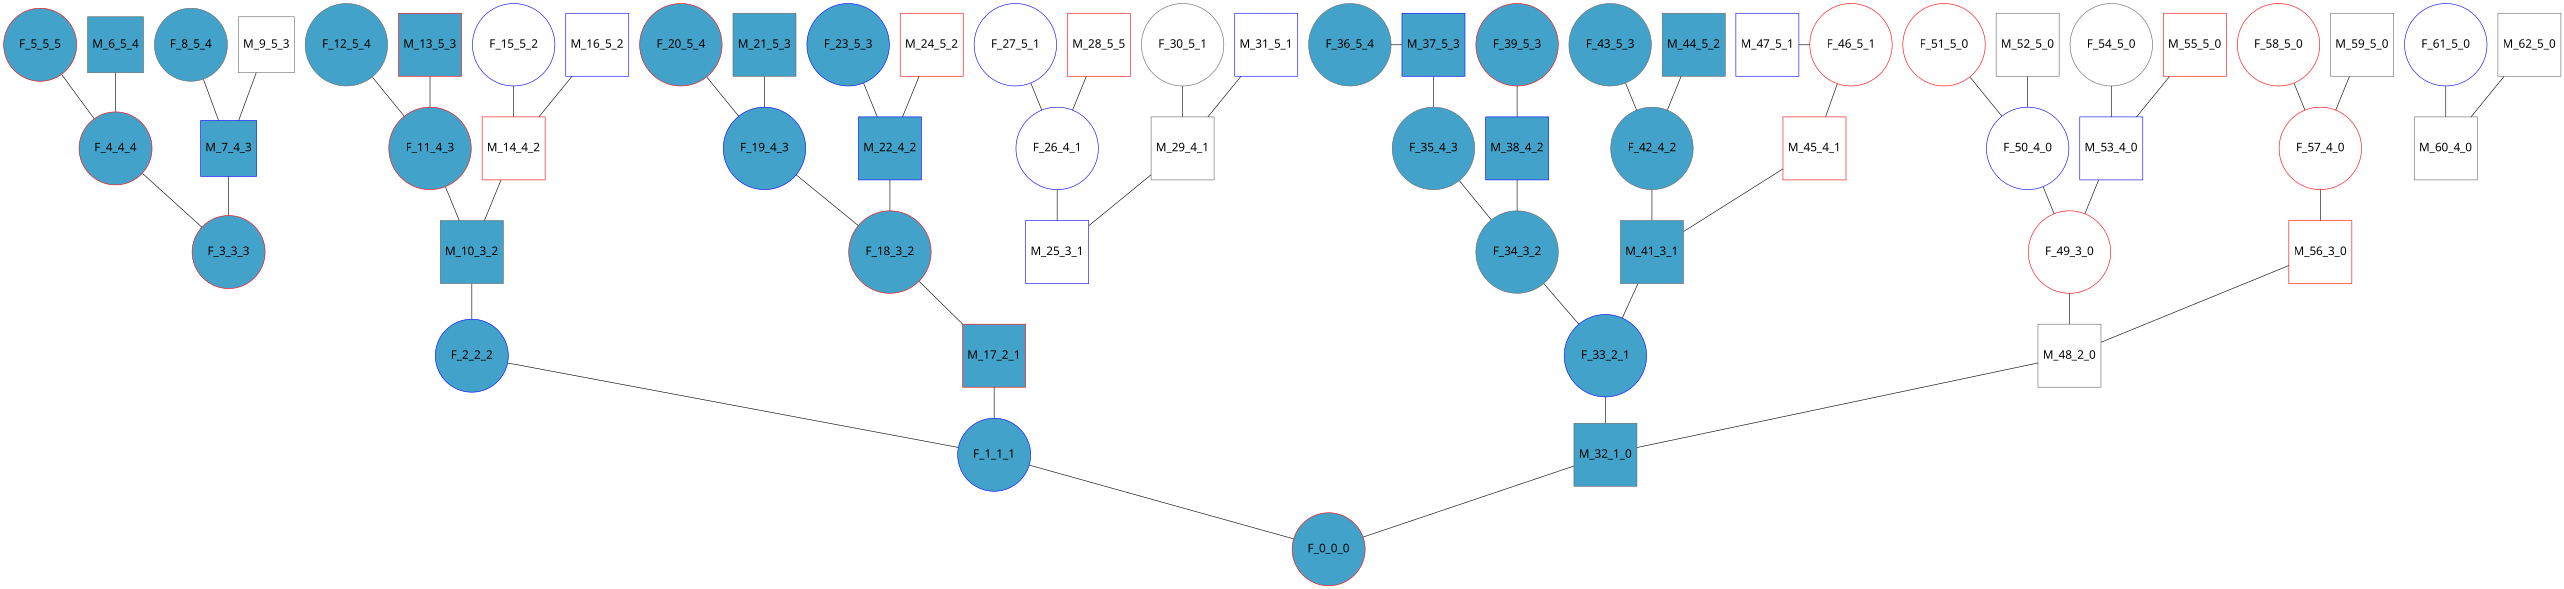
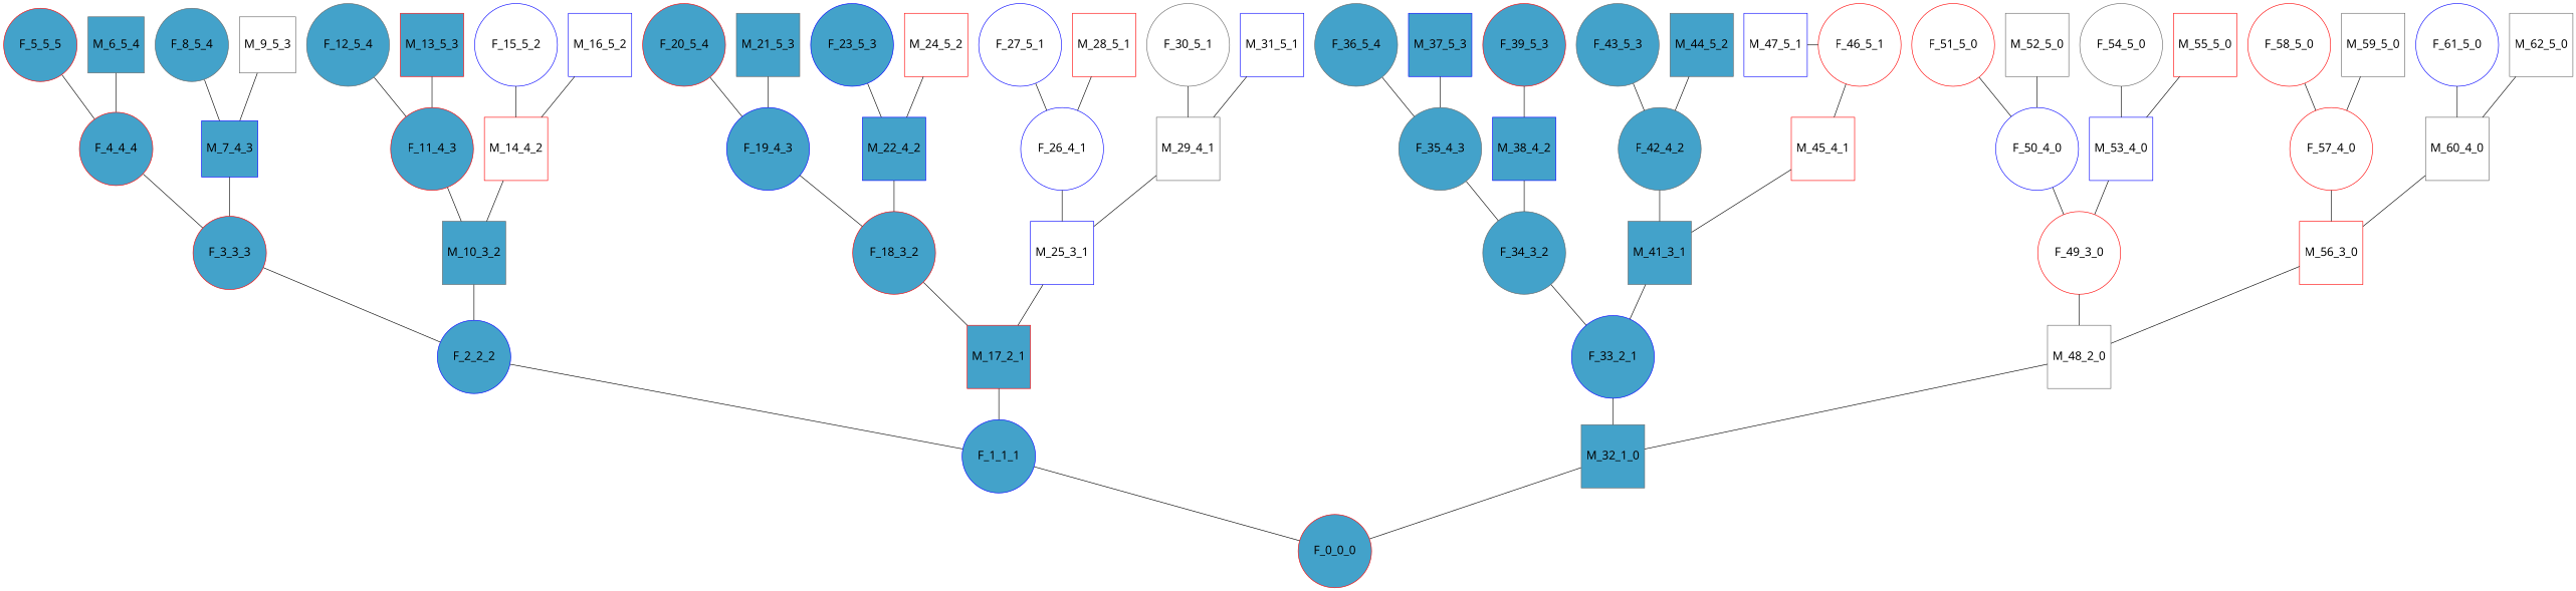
  graph {
    node [color=gray40 fillcolor="#43a2ca" fontname="Latin Modern" fontsize=20 penwidth=1 shape=circle style=filled]
    F_0_0_0 [color=red]
    F_1_1_1 [color=blue]
    M_32_1_0 [shape=square]
    F_2_2_2 [color=blue]
    M_17_2_1 [color=red shape=square]
    F_33_2_1 [color=blue]
    M_48_2_0 [shape=square fillcolor="" style=""]
    F_3_3_3 [color=red]
    M_10_3_2 [shape=square]
    F_18_3_2 [color=red]
    M_25_3_1 [color=blue shape=square fillcolor="" style=""]
    F_34_3_2
    M_41_3_1 [shape=square]
    F_49_3_0 [color=red fillcolor="" style=""]
    M_56_3_0 [color=red shape=square fillcolor="" style=""]
    F_4_4_4 [color=red]
    M_7_4_3 [color=blue shape=square]
    F_11_4_3 [color=red]
    M_14_4_2 [color=red shape=square fillcolor="" style=""]
    F_19_4_3 [color=blue]
    M_22_4_2 [color=blue shape=square]
    F_26_4_1 [color=blue fillcolor="" style=""]
    M_29_4_1 [shape=square fillcolor="" style=""]
    F_35_4_3
    M_38_4_2 [color=blue shape=square]
    F_42_4_2
    M_45_4_1 [color=red shape=square fillcolor="" style=""]
    F_50_4_0 [color=blue fillcolor="" style=""]
    M_53_4_0 [color=blue shape=square fillcolor="" style=""]
    F_57_4_0 [color=red fillcolor="" style=""]
    M_60_4_0 [shape=square fillcolor="" style=""]
    F_5_5_5 [color=red]
    M_6_5_4 [shape=square]
    F_8_5_4
    M_9_5_3 [shape=square fillcolor="" style=""]
    F_12_5_4
    M_13_5_3 [color=red shape=square]
    F_15_5_2 [color=blue fillcolor="" style=""]
    M_16_5_2 [color=blue shape=square fillcolor="" style=""]
    F_20_5_4 [color=red]
    M_21_5_3 [shape=square]
    F_23_5_3 [color=blue]
    M_24_5_2 [color=red shape=square fillcolor="" style=""]
    F_27_5_1 [color=blue fillcolor="" style=""]
-   M_28_5_1 [color=red shape=square label=M_28_5_5 fillcolor="" style=""]
+   M_28_5_1 [color=red shape=square fillcolor="" style=""]
    F_30_5_1 [fillcolor="" style=""]
    M_31_5_1 [color=blue shape=square fillcolor="" style=""]
    F_36_5_4
    M_37_5_3 [color=blue shape=square]
    F_39_5_3 [color=red]
    F_43_5_3
    M_44_5_2 [shape=square]
    F_46_5_1 [color=red fillcolor="" style=""]
    M_47_5_1 [color=blue shape=square fillcolor="" style=""]
    F_51_5_0 [color=red fillcolor="" style=""]
    M_52_5_0 [shape=square fillcolor="" style=""]
    F_54_5_0 [fillcolor="" style=""]
    M_55_5_0 [color=red shape=square fillcolor="" style=""]
    F_58_5_0 [color=red fillcolor="" style=""]
    M_59_5_0 [shape=square fillcolor="" style=""]
    F_61_5_0 [color=blue fillcolor="" style=""]
    M_62_5_0 [shape=square fillcolor="" style=""]
    subgraph sub_1 {
      rank=same
      F_0_0_0
    }
    subgraph sub_2 {
      rank=same
      F_1_1_1
      M_32_1_0
    }
    subgraph sub_3 {
      rank=same
      F_2_2_2
      M_17_2_1
      F_33_2_1
      M_48_2_0
    }
    subgraph sub_4 {
      rank=same
      F_3_3_3
      M_10_3_2
      F_18_3_2
      M_25_3_1
      F_34_3_2
      M_41_3_1
      F_49_3_0
      M_56_3_0
    }
    subgraph sub_5 {
      rank=same
      F_4_4_4
      M_7_4_3
      F_11_4_3
      M_14_4_2
      F_19_4_3
      M_22_4_2
      F_26_4_1
      M_29_4_1
      F_35_4_3
      M_38_4_2
      F_42_4_2
      M_45_4_1
      F_50_4_0
      M_53_4_0
      F_57_4_0
      M_60_4_0
    }
    subgraph sub_6 {
      rank=same
      F_5_5_5
      M_6_5_4
      F_8_5_4
      M_9_5_3
      F_12_5_4
      M_13_5_3
      F_15_5_2
      M_16_5_2
      F_20_5_4
      M_21_5_3
      F_23_5_3
      M_24_5_2
      F_27_5_1
      M_28_5_1
      F_30_5_1
      M_31_5_1
      F_36_5_4
      M_37_5_3
      F_39_5_3
      F_43_5_3
      M_44_5_2
      F_46_5_1
      M_47_5_1
      F_51_5_0
      M_52_5_0
      F_54_5_0
      M_55_5_0
      F_58_5_0
      M_59_5_0
      F_61_5_0
      M_62_5_0
    }
    F_1_1_1 -- F_0_0_0
    M_32_1_0 -- F_0_0_0
    F_2_2_2 -- F_1_1_1
    M_17_2_1 -- F_1_1_1
    F_33_2_1 -- M_32_1_0
    M_48_2_0 -- M_32_1_0
+   F_3_3_3 -- F_2_2_2
    M_10_3_2 -- F_2_2_2
    F_18_3_2 -- M_17_2_1
+   M_25_3_1 -- M_17_2_1
    F_34_3_2 -- F_33_2_1
    M_41_3_1 -- F_33_2_1
    F_49_3_0 -- M_48_2_0
    M_56_3_0 -- M_48_2_0
    F_4_4_4 -- F_3_3_3
    M_7_4_3 -- F_3_3_3
    F_11_4_3 -- M_10_3_2
    M_14_4_2 -- M_10_3_2
    F_19_4_3 -- F_18_3_2
    M_22_4_2 -- F_18_3_2
    F_26_4_1 -- M_25_3_1
    M_29_4_1 -- M_25_3_1
    F_35_4_3 -- F_34_3_2
    M_38_4_2 -- F_34_3_2
    F_42_4_2 -- M_41_3_1
    M_45_4_1 -- M_41_3_1
    F_50_4_0 -- F_49_3_0
    M_53_4_0 -- F_49_3_0
    F_57_4_0 -- M_56_3_0
+   M_60_4_0 -- M_56_3_0
    F_5_5_5 -- F_4_4_4
    M_6_5_4 -- F_4_4_4
    F_8_5_4 -- M_7_4_3
    M_9_5_3 -- M_7_4_3
    F_12_5_4 -- F_11_4_3
    M_13_5_3 -- F_11_4_3
    F_15_5_2 -- M_14_4_2
    M_16_5_2 -- M_14_4_2
    F_20_5_4 -- F_19_4_3
    M_21_5_3 -- F_19_4_3
    F_23_5_3 -- M_22_4_2
    M_24_5_2 -- M_22_4_2
    F_27_5_1 -- F_26_4_1
    M_28_5_1 -- F_26_4_1
    F_30_5_1 -- M_29_4_1
    M_31_5_1 -- M_29_4_1
-   F_36_5_4 -- M_37_5_3
+   F_36_5_4 -- F_35_4_3
    M_37_5_3 -- F_35_4_3
    F_39_5_3 -- M_38_4_2
    F_43_5_3 -- F_42_4_2
    M_44_5_2 -- F_42_4_2
    F_46_5_1 -- M_45_4_1
    M_47_5_1 -- F_46_5_1
    F_51_5_0 -- F_50_4_0
    M_52_5_0 -- F_50_4_0
    F_54_5_0 -- M_53_4_0
    M_55_5_0 -- M_53_4_0
    F_58_5_0 -- F_57_4_0
    M_59_5_0 -- F_57_4_0
    F_61_5_0 -- M_60_4_0
    M_62_5_0 -- M_60_4_0
  }
